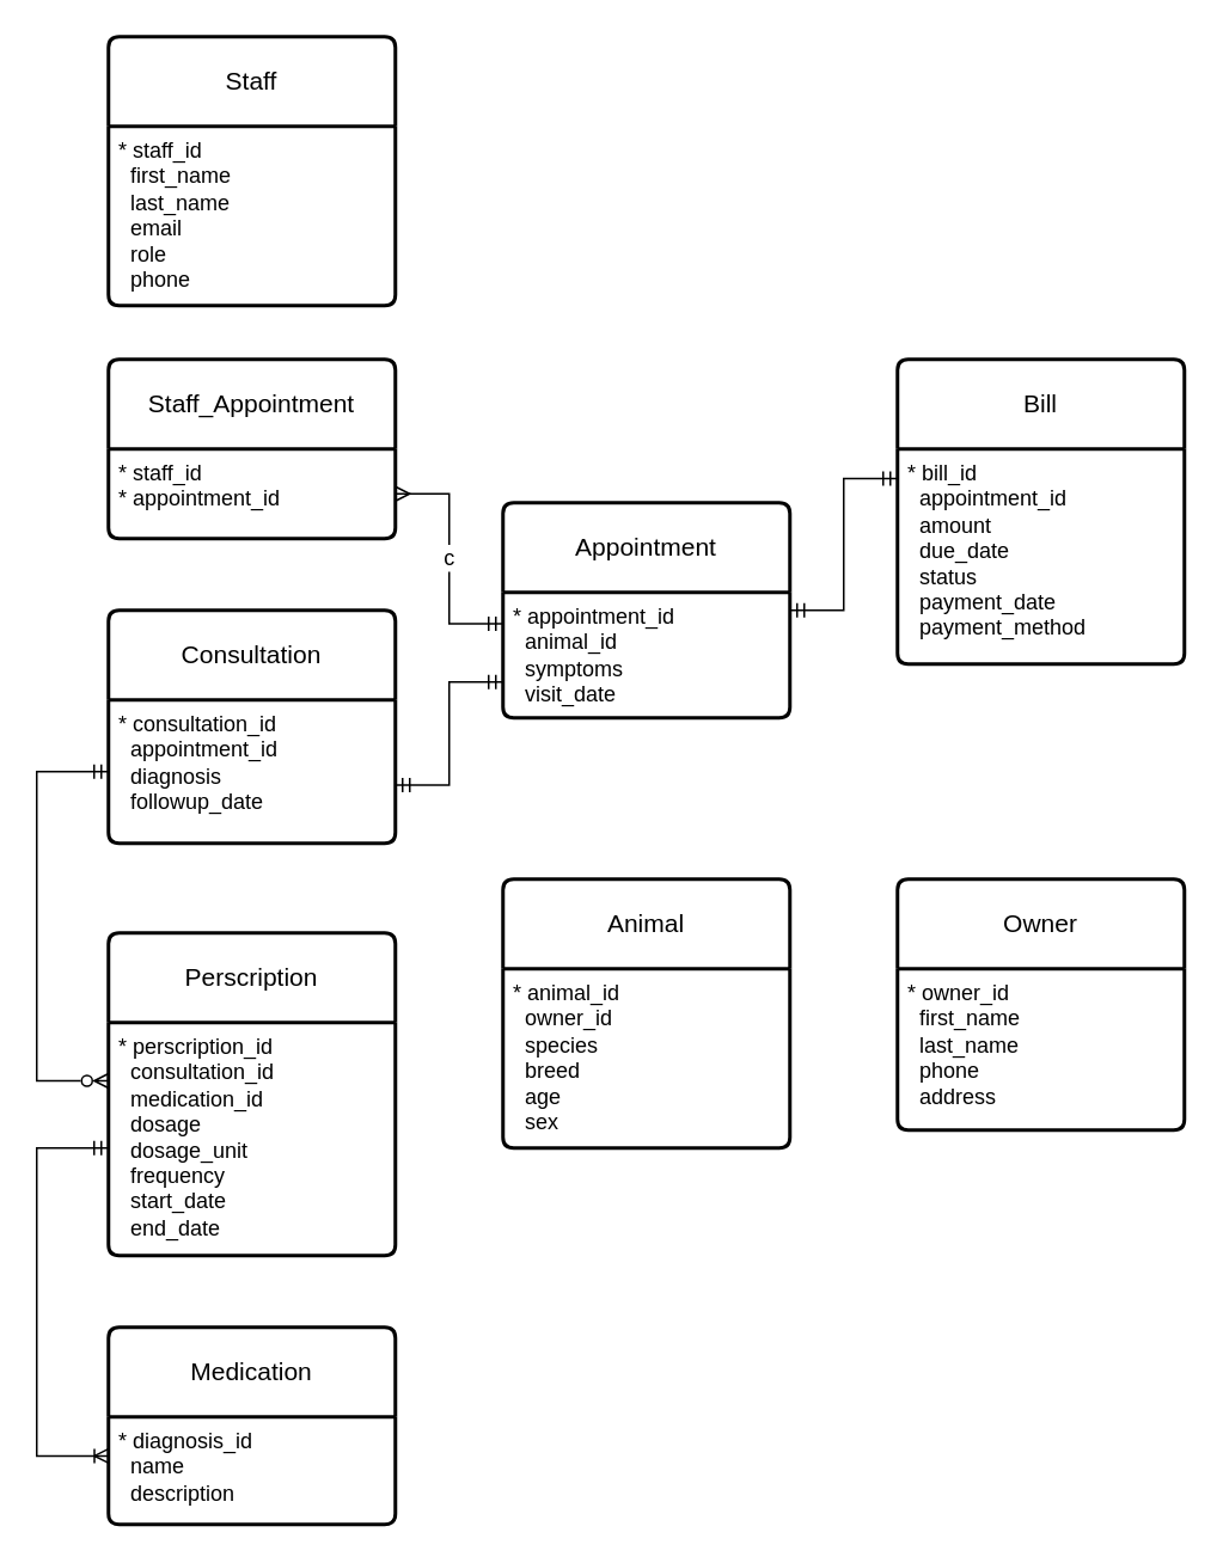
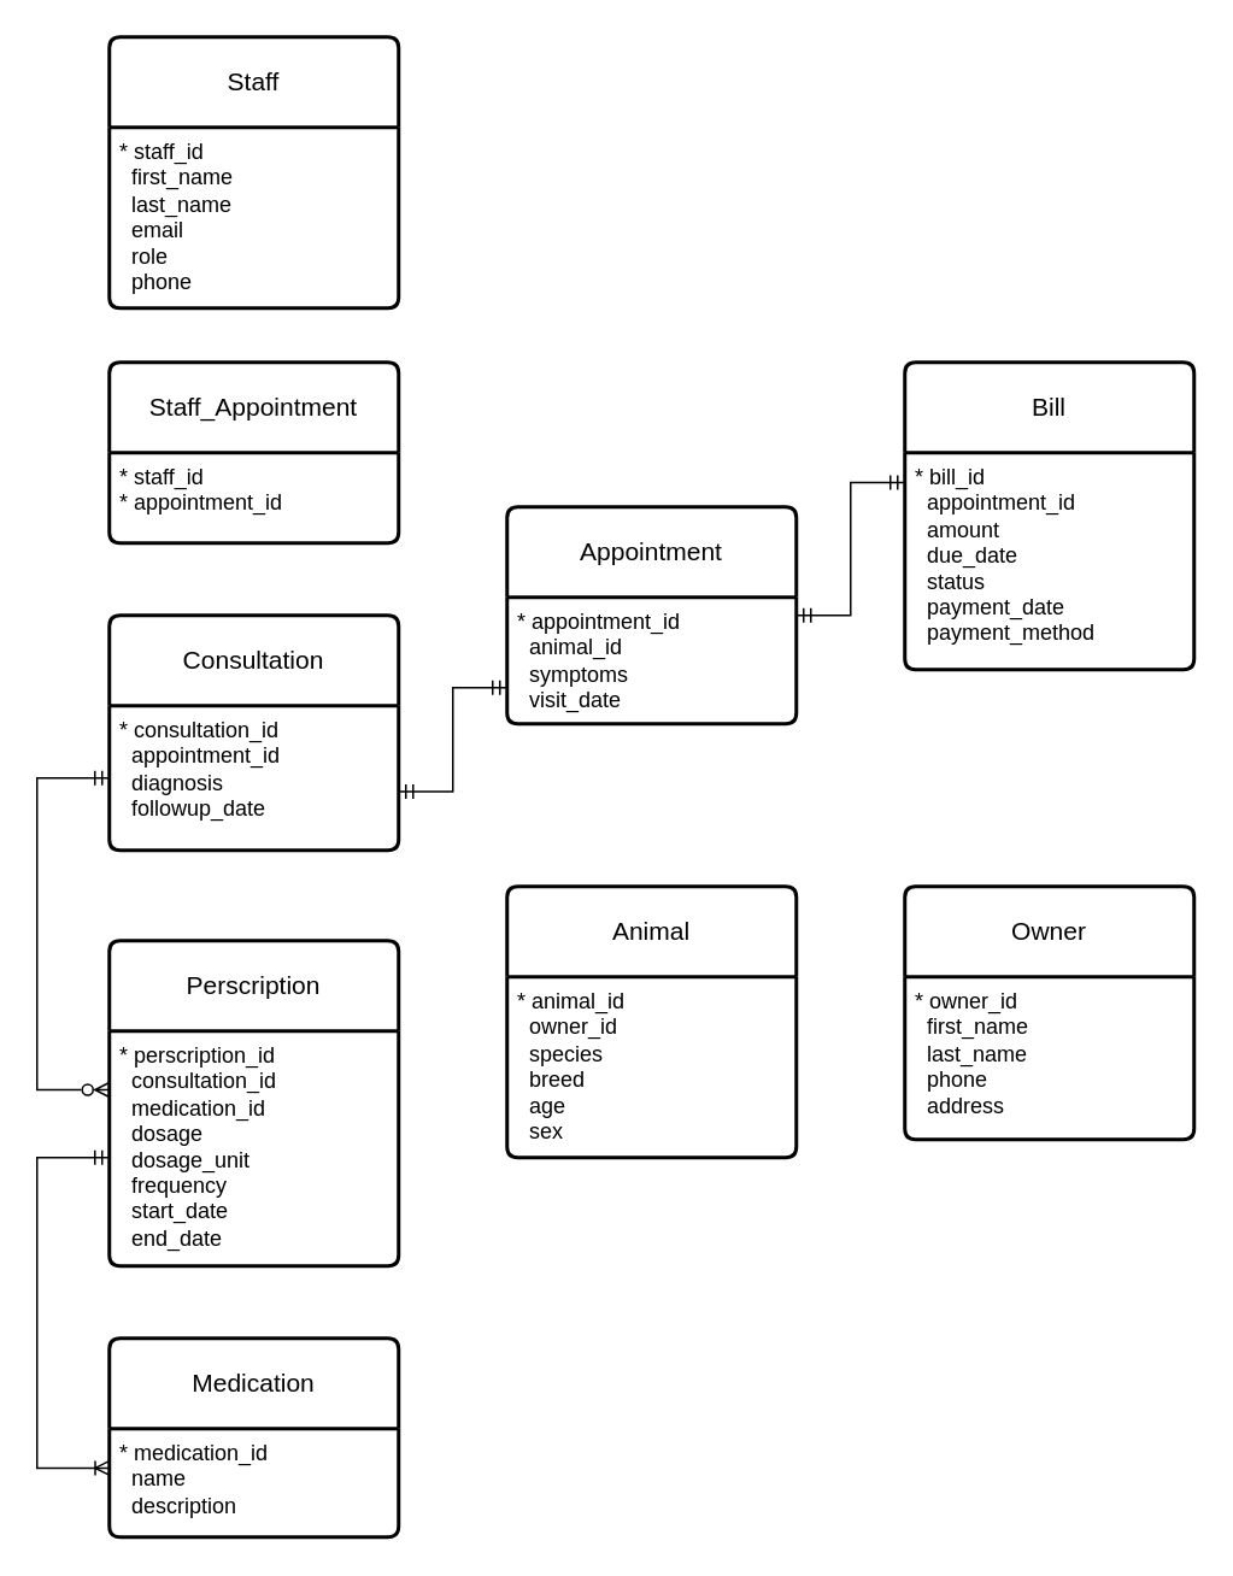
  <mxCell id="0" />
  <mxCell id="1" parent="0" />
  <mxCell id="2" value="Animal" style="swimlane;childLayout=stackLayout;horizontal=1;startSize=50;horizontalStack=0;rounded=1;fontSize=14;fontStyle=0;strokeWidth=2;resizeParent=0;resizeLast=1;shadow=0;dashed=0;align=center;arcSize=4;whiteSpace=wrap;html=1;" parent="1" vertex="1"><mxGeometry x="280" y="490" width="160" height="150" as="geometry" /></mxCell>
  <mxCell id="3" value="&lt;div&gt;* animal_id&lt;/div&gt;&lt;div&gt;&amp;nbsp; owner_id&lt;/div&gt;&lt;div&gt;&amp;nbsp; species&lt;/div&gt;&lt;div&gt;&amp;nbsp; breed&lt;/div&gt;&lt;div&gt;&amp;nbsp; age&lt;/div&gt;&lt;div&gt;&amp;nbsp; sex&lt;br&gt;&lt;br&gt;&lt;/div&gt;" style="align=left;strokeColor=none;fillColor=none;spacingLeft=4;fontSize=12;verticalAlign=top;resizable=0;rotatable=0;part=1;html=1;" parent="2" vertex="1"><mxGeometry y="50" width="160" height="100" as="geometry" /></mxCell>
  <mxCell id="4" value="Staff" style="swimlane;childLayout=stackLayout;horizontal=1;startSize=50;horizontalStack=0;rounded=1;fontSize=14;fontStyle=0;strokeWidth=2;resizeParent=0;resizeLast=1;shadow=0;dashed=0;align=center;arcSize=4;whiteSpace=wrap;html=1;" parent="1" vertex="1"><mxGeometry x="60" y="20" width="160" height="150" as="geometry" /></mxCell>
  <mxCell id="5" value="&lt;div&gt;* staff_id&lt;/div&gt;&lt;div&gt;&amp;nbsp; first_name&lt;div&gt;&amp;nbsp; last_name&lt;/div&gt;&lt;div&gt;&amp;nbsp; email&lt;/div&gt;&lt;div&gt;&amp;nbsp; role&lt;/div&gt;&lt;div&gt;&amp;nbsp; phone&lt;/div&gt;&lt;/div&gt;" style="align=left;strokeColor=none;fillColor=none;spacingLeft=4;fontSize=12;verticalAlign=top;resizable=0;rotatable=0;part=1;html=1;" parent="4" vertex="1"><mxGeometry y="50" width="160" height="100" as="geometry" /></mxCell>
  <mxCell id="6" value="Appointment" style="swimlane;childLayout=stackLayout;horizontal=1;startSize=50;horizontalStack=0;rounded=1;fontSize=14;fontStyle=0;strokeWidth=2;resizeParent=0;resizeLast=1;shadow=0;dashed=0;align=center;arcSize=4;whiteSpace=wrap;html=1;" parent="1" vertex="1"><mxGeometry x="280" y="280" width="160" height="120" as="geometry" /></mxCell>
  <mxCell id="7" value="* appointment_id&lt;div&gt;&amp;nbsp; animal_id&lt;/div&gt;&lt;div&gt;&amp;nbsp; symptoms&lt;br&gt;&lt;div&gt;&amp;nbsp; visit_date&lt;/div&gt;&lt;/div&gt;" style="align=left;strokeColor=none;fillColor=none;spacingLeft=4;fontSize=12;verticalAlign=top;resizable=0;rotatable=0;part=1;html=1;" parent="6" vertex="1"><mxGeometry y="50" width="160" height="70" as="geometry" /></mxCell>
  <mxCell id="8" value="Bill" style="swimlane;childLayout=stackLayout;horizontal=1;startSize=50;horizontalStack=0;rounded=1;fontSize=14;fontStyle=0;strokeWidth=2;resizeParent=0;resizeLast=1;shadow=0;dashed=0;align=center;arcSize=4;whiteSpace=wrap;html=1;" parent="1" vertex="1"><mxGeometry x="500" y="200" width="160" height="170" as="geometry"><mxRectangle x="620" y="120" width="60" height="50" as="alternateBounds" /></mxGeometry></mxCell>
  <mxCell id="9" value="&lt;div&gt;* bill_id&lt;/div&gt;&lt;div&gt;&amp;nbsp; appointment_id&lt;/div&gt;&lt;div&gt;&amp;nbsp; amount&lt;/div&gt;&lt;div&gt;&amp;nbsp;&amp;nbsp;&lt;span style=&quot;background-color: initial;&quot;&gt;due_date&lt;/span&gt;&lt;/div&gt;&lt;div&gt;&amp;nbsp; status&lt;/div&gt;&lt;div&gt;&amp;nbsp; payment_date&lt;/div&gt;&lt;div&gt;&amp;nbsp; payment_method&lt;br&gt;&lt;/div&gt;" style="align=left;strokeColor=none;fillColor=none;spacingLeft=4;fontSize=12;verticalAlign=top;resizable=0;rotatable=0;part=1;html=1;" parent="8" vertex="1"><mxGeometry y="50" width="160" height="120" as="geometry" /></mxCell>
  <mxCell id="10" value="Owner" style="swimlane;childLayout=stackLayout;horizontal=1;startSize=50;horizontalStack=0;rounded=1;fontSize=14;fontStyle=0;strokeWidth=2;resizeParent=0;resizeLast=1;shadow=0;dashed=0;align=center;arcSize=4;whiteSpace=wrap;html=1;" parent="1" vertex="1"><mxGeometry x="500" y="490" width="160" height="140" as="geometry" /></mxCell>
  <mxCell id="11" value="&lt;div&gt;* owner_&lt;span style=&quot;background-color: initial;&quot;&gt;id&lt;/span&gt;&lt;/div&gt;&amp;nbsp; first_name&lt;div&gt;&amp;nbsp; last_name&lt;/div&gt;&lt;div&gt;&amp;nbsp; phone&lt;/div&gt;&lt;div&gt;&amp;nbsp; address&lt;/div&gt;" style="align=left;strokeColor=none;fillColor=none;spacingLeft=4;fontSize=12;verticalAlign=top;resizable=0;rotatable=0;part=1;html=1;" parent="10" vertex="1"><mxGeometry y="50" width="160" height="90" as="geometry" /></mxCell>
  <mxCell id="12" value="" style="edgeStyle=entityRelationEdgeStyle;fontSize=12;html=1;endArrow=ERmandOne;startArrow=ERmandOne;rounded=0;entryX=0;entryY=0.138;entryDx=0;entryDy=0;entryPerimeter=0;" parent="1" target="9" edge="1"><mxGeometry width="100" height="100" relative="1" as="geometry"><mxPoint x="440" y="340" as="sourcePoint" /><mxPoint x="560.16" y="339.05" as="targetPoint" /></mxGeometry></mxCell>
  <mxCell id="13" value="Consultation" style="swimlane;childLayout=stackLayout;horizontal=1;startSize=50;horizontalStack=0;rounded=1;fontSize=14;fontStyle=0;strokeWidth=2;resizeParent=0;resizeLast=1;shadow=0;dashed=0;align=center;arcSize=4;whiteSpace=wrap;html=1;" parent="1" vertex="1"><mxGeometry x="60" y="340" width="160" height="130" as="geometry" /></mxCell>
  <mxCell id="14" value="* consultation_id&lt;div&gt;&amp;nbsp; appointment_id&amp;nbsp;&amp;nbsp;&lt;div&gt;&lt;div&gt;&amp;nbsp; diagnosis&lt;div&gt;&amp;nbsp; followup_date&lt;/div&gt;&lt;/div&gt;&lt;/div&gt;&lt;/div&gt;" style="align=left;strokeColor=none;fillColor=none;spacingLeft=4;fontSize=12;verticalAlign=top;resizable=0;rotatable=0;part=1;html=1;" parent="13" vertex="1"><mxGeometry y="50" width="160" height="80" as="geometry" /></mxCell>
  <mxCell id="15" value="" style="edgeStyle=entityRelationEdgeStyle;fontSize=12;html=1;endArrow=ERmandOne;startArrow=ERmandOne;rounded=0;exitX=1;exitY=0.75;exitDx=0;exitDy=0;" parent="1" source="13" edge="1"><mxGeometry width="100" height="100" relative="1" as="geometry"><mxPoint x="180" y="480" as="sourcePoint" /><mxPoint x="280" y="380" as="targetPoint" /></mxGeometry></mxCell>
  <mxCell id="16" value="Medication" style="swimlane;childLayout=stackLayout;horizontal=1;startSize=50;horizontalStack=0;rounded=1;fontSize=14;fontStyle=0;strokeWidth=2;resizeParent=0;resizeLast=1;shadow=0;dashed=0;align=center;arcSize=4;whiteSpace=wrap;html=1;" parent="1" vertex="1"><mxGeometry x="60" y="740" width="160" height="110" as="geometry" /></mxCell>
- <mxCell id="17" value="* diagnosis_id&lt;div&gt;&amp;nbsp; name&lt;/div&gt;&lt;div&gt;&amp;nbsp; description&lt;/div&gt;" style="align=left;strokeColor=none;fillColor=none;spacingLeft=4;fontSize=12;verticalAlign=top;resizable=0;rotatable=0;part=1;html=1;" parent="16" vertex="1"><mxGeometry y="50" width="160" height="60" as="geometry" /></mxCell>
+ <mxCell id="17" value="* medication_id&lt;div&gt;&amp;nbsp; name&lt;/div&gt;&lt;div&gt;&amp;nbsp; description&lt;/div&gt;" style="align=left;strokeColor=none;fillColor=none;spacingLeft=4;fontSize=12;verticalAlign=top;resizable=0;rotatable=0;part=1;html=1;" parent="16" vertex="1"><mxGeometry y="50" width="160" height="60" as="geometry" /></mxCell>
  <mxCell id="18" value="Perscription" style="swimlane;childLayout=stackLayout;horizontal=1;startSize=50;horizontalStack=0;rounded=1;fontSize=14;fontStyle=0;strokeWidth=2;resizeParent=0;resizeLast=1;shadow=0;dashed=0;align=center;arcSize=4;whiteSpace=wrap;html=1;" parent="1" vertex="1"><mxGeometry x="60" y="520" width="160" height="180" as="geometry" /></mxCell>
  <mxCell id="19" value="&lt;div&gt;* perscription_id&lt;/div&gt;&lt;div&gt;&amp;nbsp; consultation_id&lt;/div&gt;&lt;div&gt;&amp;nbsp; medication_id&lt;/div&gt;&amp;nbsp; dosage&lt;div&gt;&amp;nbsp; dosage_unit&lt;br&gt;&lt;div&gt;&amp;nbsp; frequency&lt;/div&gt;&lt;div&gt;&amp;nbsp; start_date&lt;/div&gt;&lt;div&gt;&amp;nbsp; end_date&lt;/div&gt;&lt;/div&gt;" style="align=left;strokeColor=none;fillColor=none;spacingLeft=4;fontSize=12;verticalAlign=top;resizable=0;rotatable=0;part=1;html=1;" parent="18" vertex="1"><mxGeometry y="50" width="160" height="130" as="geometry" /></mxCell>
  <mxCell id="20" value="" style="edgeStyle=elbowEdgeStyle;fontSize=12;html=1;endArrow=ERoneToMany;startArrow=ERmandOne;rounded=0;exitX=0;exitY=0.5;exitDx=0;exitDy=0;entryX=0.001;entryY=0.363;entryDx=0;entryDy=0;startFill=0;endFill=0;entryPerimeter=0;" parent="1" target="17" edge="1"><mxGeometry width="100" height="100" relative="1" as="geometry"><mxPoint x="60" y="640" as="sourcePoint" /><mxPoint x="60" y="715" as="targetPoint" /><Array as="points"><mxPoint x="20" y="600" /></Array></mxGeometry></mxCell>
  <mxCell id="21" value="" style="edgeStyle=elbowEdgeStyle;fontSize=12;html=1;endArrow=ERzeroToMany;startArrow=ERmandOne;rounded=0;exitX=0;exitY=0.5;exitDx=0;exitDy=0;entryX=0;entryY=0.25;entryDx=0;entryDy=0;startFill=0;endFill=0;" parent="1" source="14" target="19" edge="1"><mxGeometry width="100" height="100" relative="1" as="geometry"><mxPoint x="60" y="480" as="sourcePoint" /><mxPoint x="60" y="595" as="targetPoint" /><Array as="points"><mxPoint x="20" y="535" /></Array></mxGeometry></mxCell>
  <mxCell id="22" value="Staff_Appointment" style="swimlane;childLayout=stackLayout;horizontal=1;startSize=50;horizontalStack=0;rounded=1;fontSize=14;fontStyle=0;strokeWidth=2;resizeParent=0;resizeLast=1;shadow=0;dashed=0;align=center;arcSize=4;whiteSpace=wrap;html=1;" vertex="1" parent="1"><mxGeometry x="60" y="200" width="160" height="100" as="geometry" /></mxCell>
  <mxCell id="23" value="* staff_id&lt;div&gt;* appointment_id&lt;/div&gt;" style="align=left;strokeColor=none;fillColor=none;spacingLeft=4;fontSize=12;verticalAlign=top;resizable=0;rotatable=0;part=1;html=1;" vertex="1" parent="22"><mxGeometry y="50" width="160" height="50" as="geometry" /></mxCell>
- <mxCell id="24" value="c" style="edgeStyle=entityRelationEdgeStyle;fontSize=12;html=1;endArrow=ERmandOne;startArrow=ERmany;rounded=0;entryX=0;entryY=0.25;entryDx=0;entryDy=0;exitX=1;exitY=0.5;exitDx=0;exitDy=0;endFill=0;startFill=0;" edge="1" parent="1" source="23" target="7"><mxGeometry width="100" height="100" relative="1" as="geometry"><mxPoint x="350" y="200" as="sourcePoint" /><mxPoint x="350" y="32" as="targetPoint" /></mxGeometry></mxCell>
